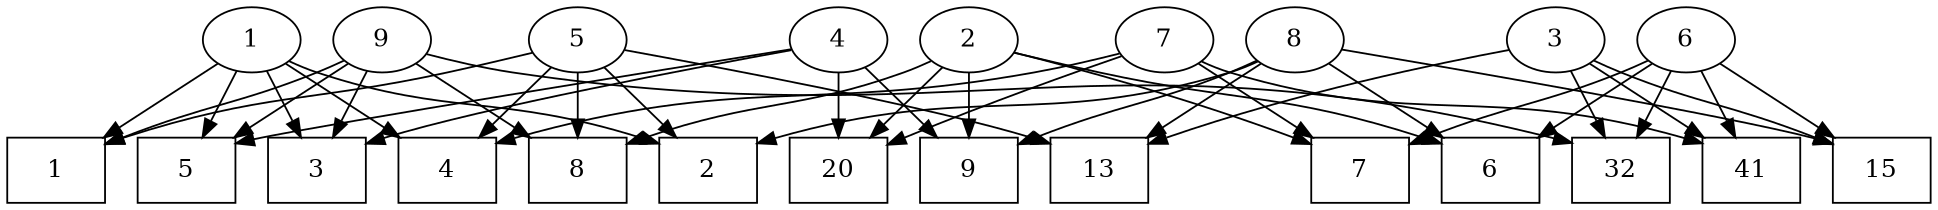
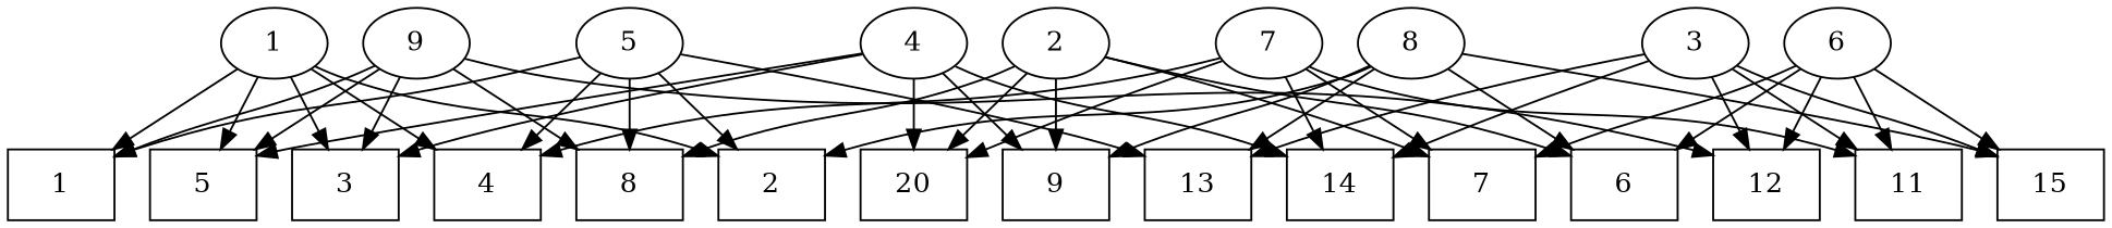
  digraph {
    node [shape=box]
    n1 [label=1]
    n2 [label=2]
    n3 [label=3]
    n4 [label=4]
    n5 [label=5]
    n6 [label=6]
    n7 [label=7]
    n8 [label=8]
    n9 [label=9]
    n10 [label=20]
-   n11 [label=41]
-   n12 [label=32]
+   n11 [label=11]
+   n12 [label=12]
    n13 [label=13]
+   n14 [label=14]
    n15 [label=15]
    1 [shape=""]
    2 [shape=""]
    3 [shape=""]
    4 [shape=""]
    5 [shape=""]
    6 [shape=""]
    7 [shape=""]
    8 [shape=""]
    9 [shape=""]
    1 -> n1
    1 -> n2
    1 -> n3
    1 -> n4
    1 -> n5
    2 -> n6
    2 -> n7
    2 -> n8
    2 -> n9
    2 -> n10
    3 -> n11
    3 -> n12
    3 -> n13
+   3 -> n14
    3 -> n15
    4 -> n3
    4 -> n5
    4 -> n9
    4 -> n10
+   4 -> n14
    5 -> n1
    5 -> n2
    5 -> n4
    5 -> n8
    5 -> n13
    6 -> n6
    6 -> n7
    6 -> n11
    6 -> n12
    6 -> n15
    7 -> n4
    7 -> n7
    7 -> n10
    7 -> n11
+   7 -> n14
    8 -> n2
    8 -> n6
    8 -> n9
    8 -> n13
    8 -> n15
    9 -> n1
    9 -> n3
    9 -> n5
    9 -> n8
    9 -> n12
  }
